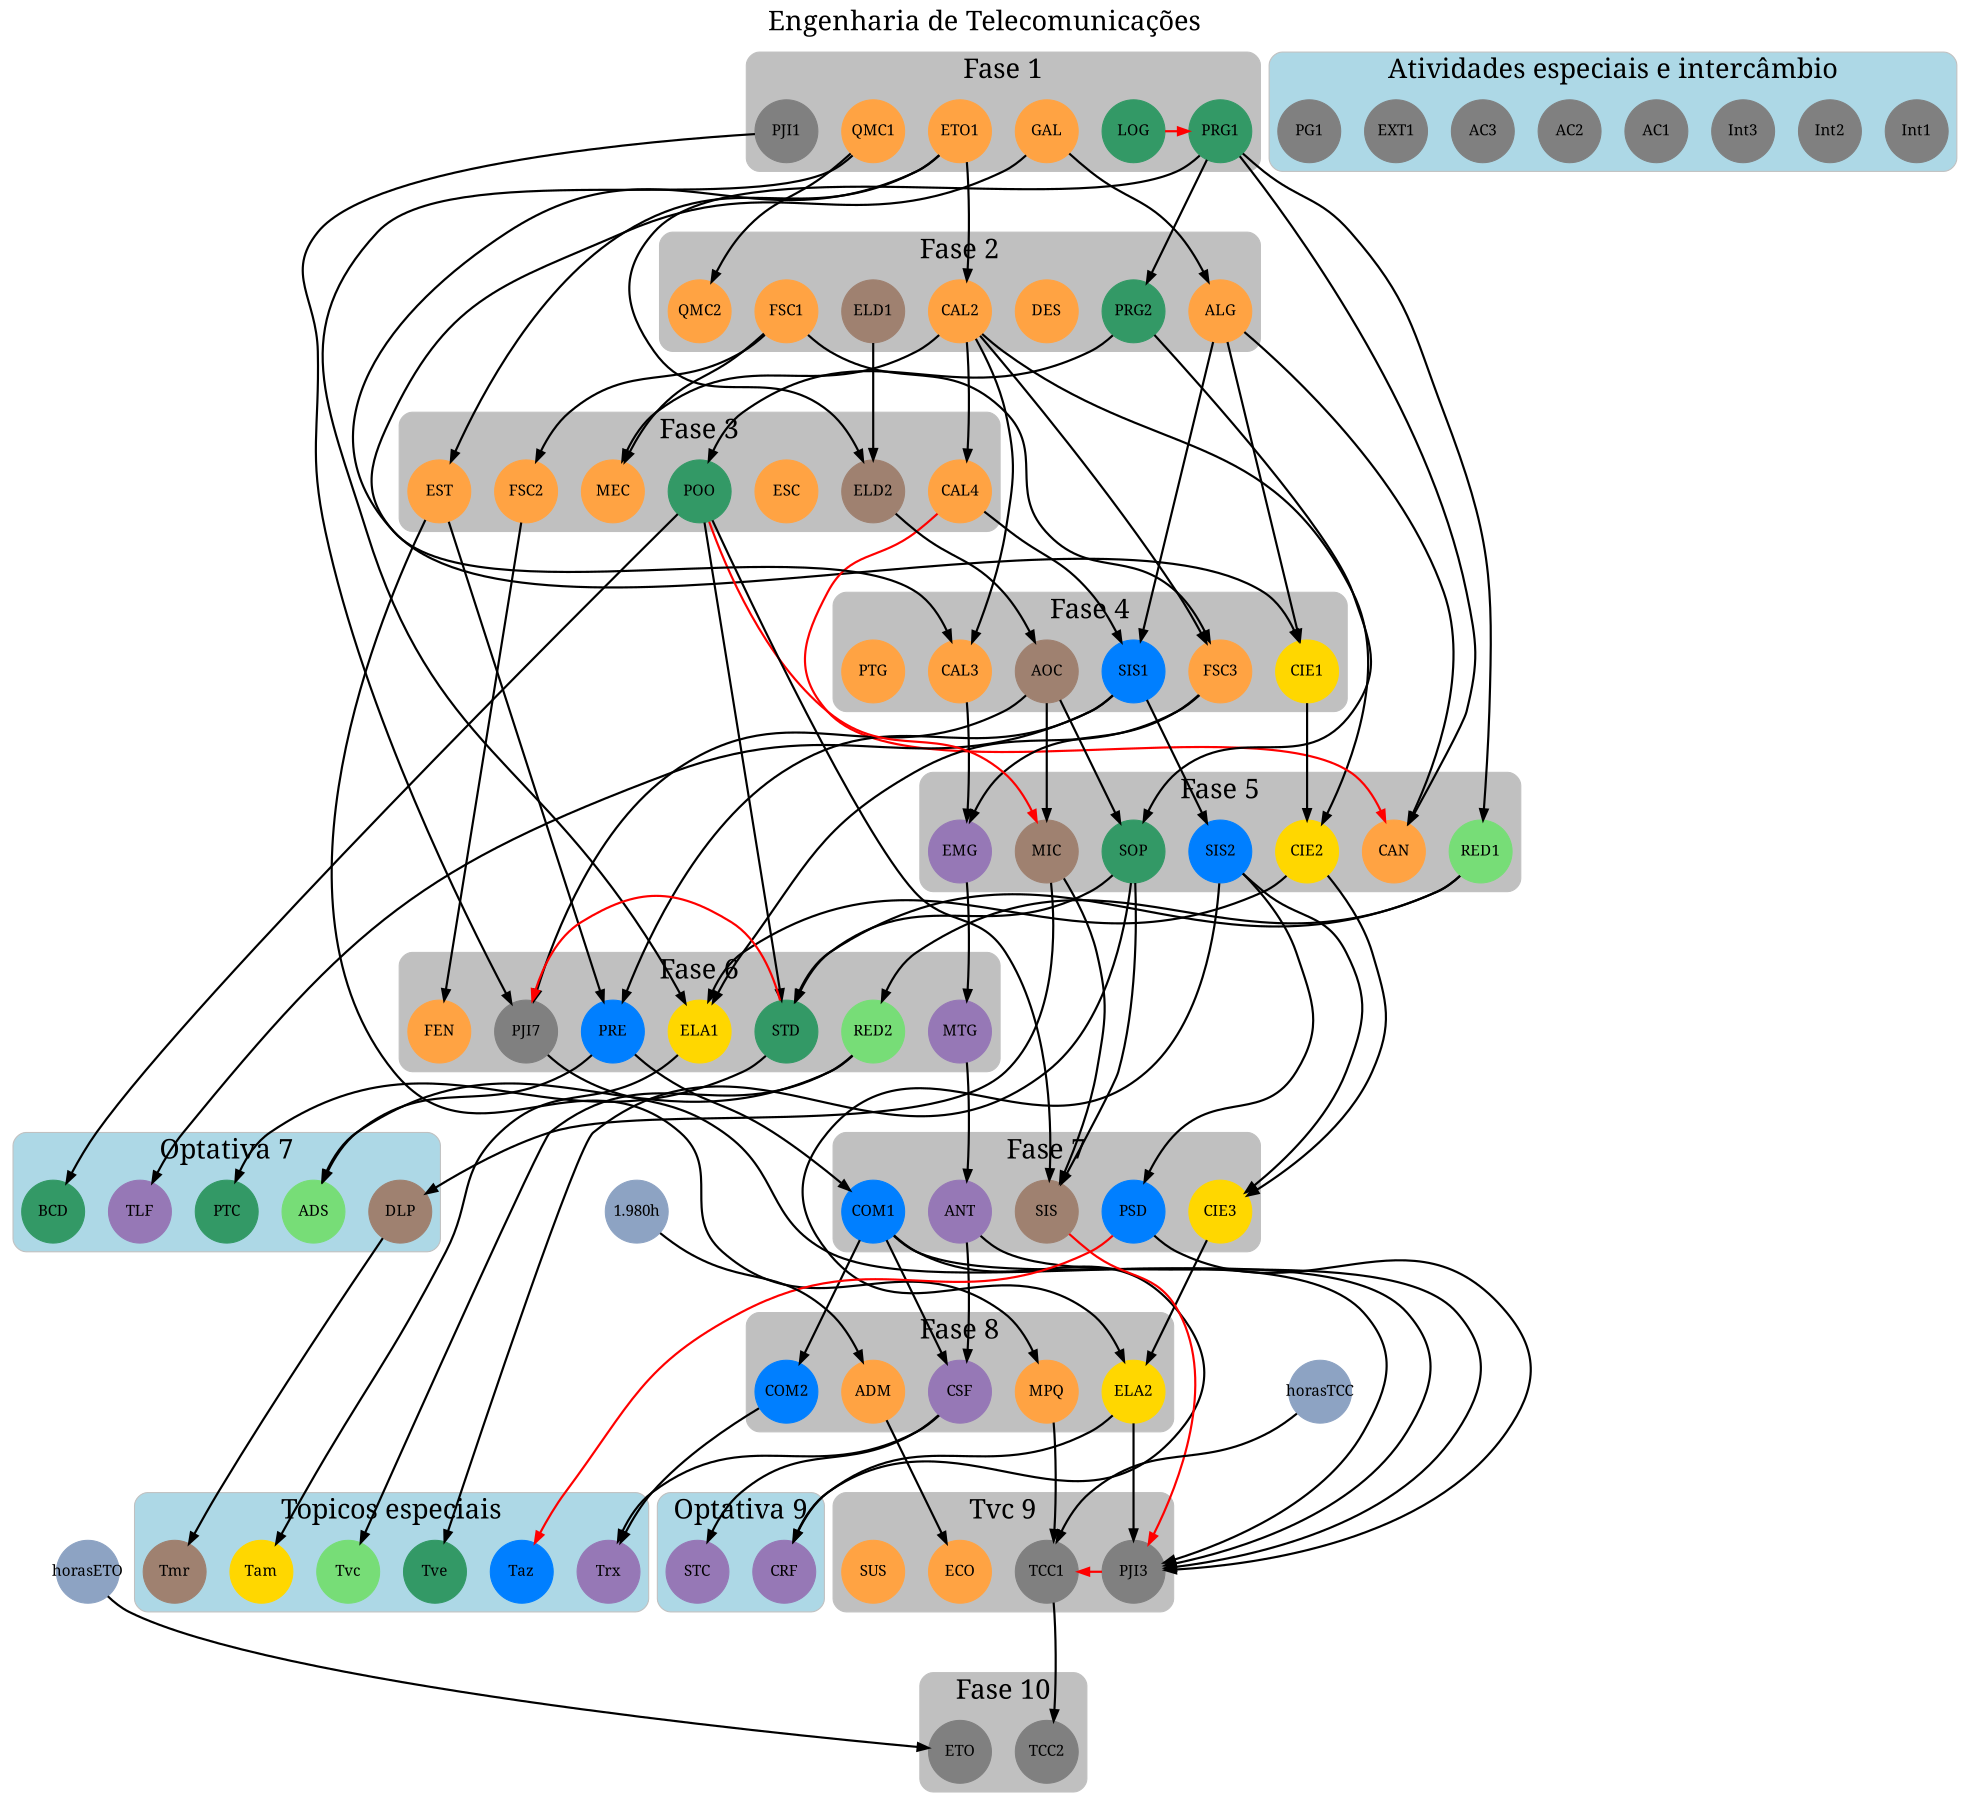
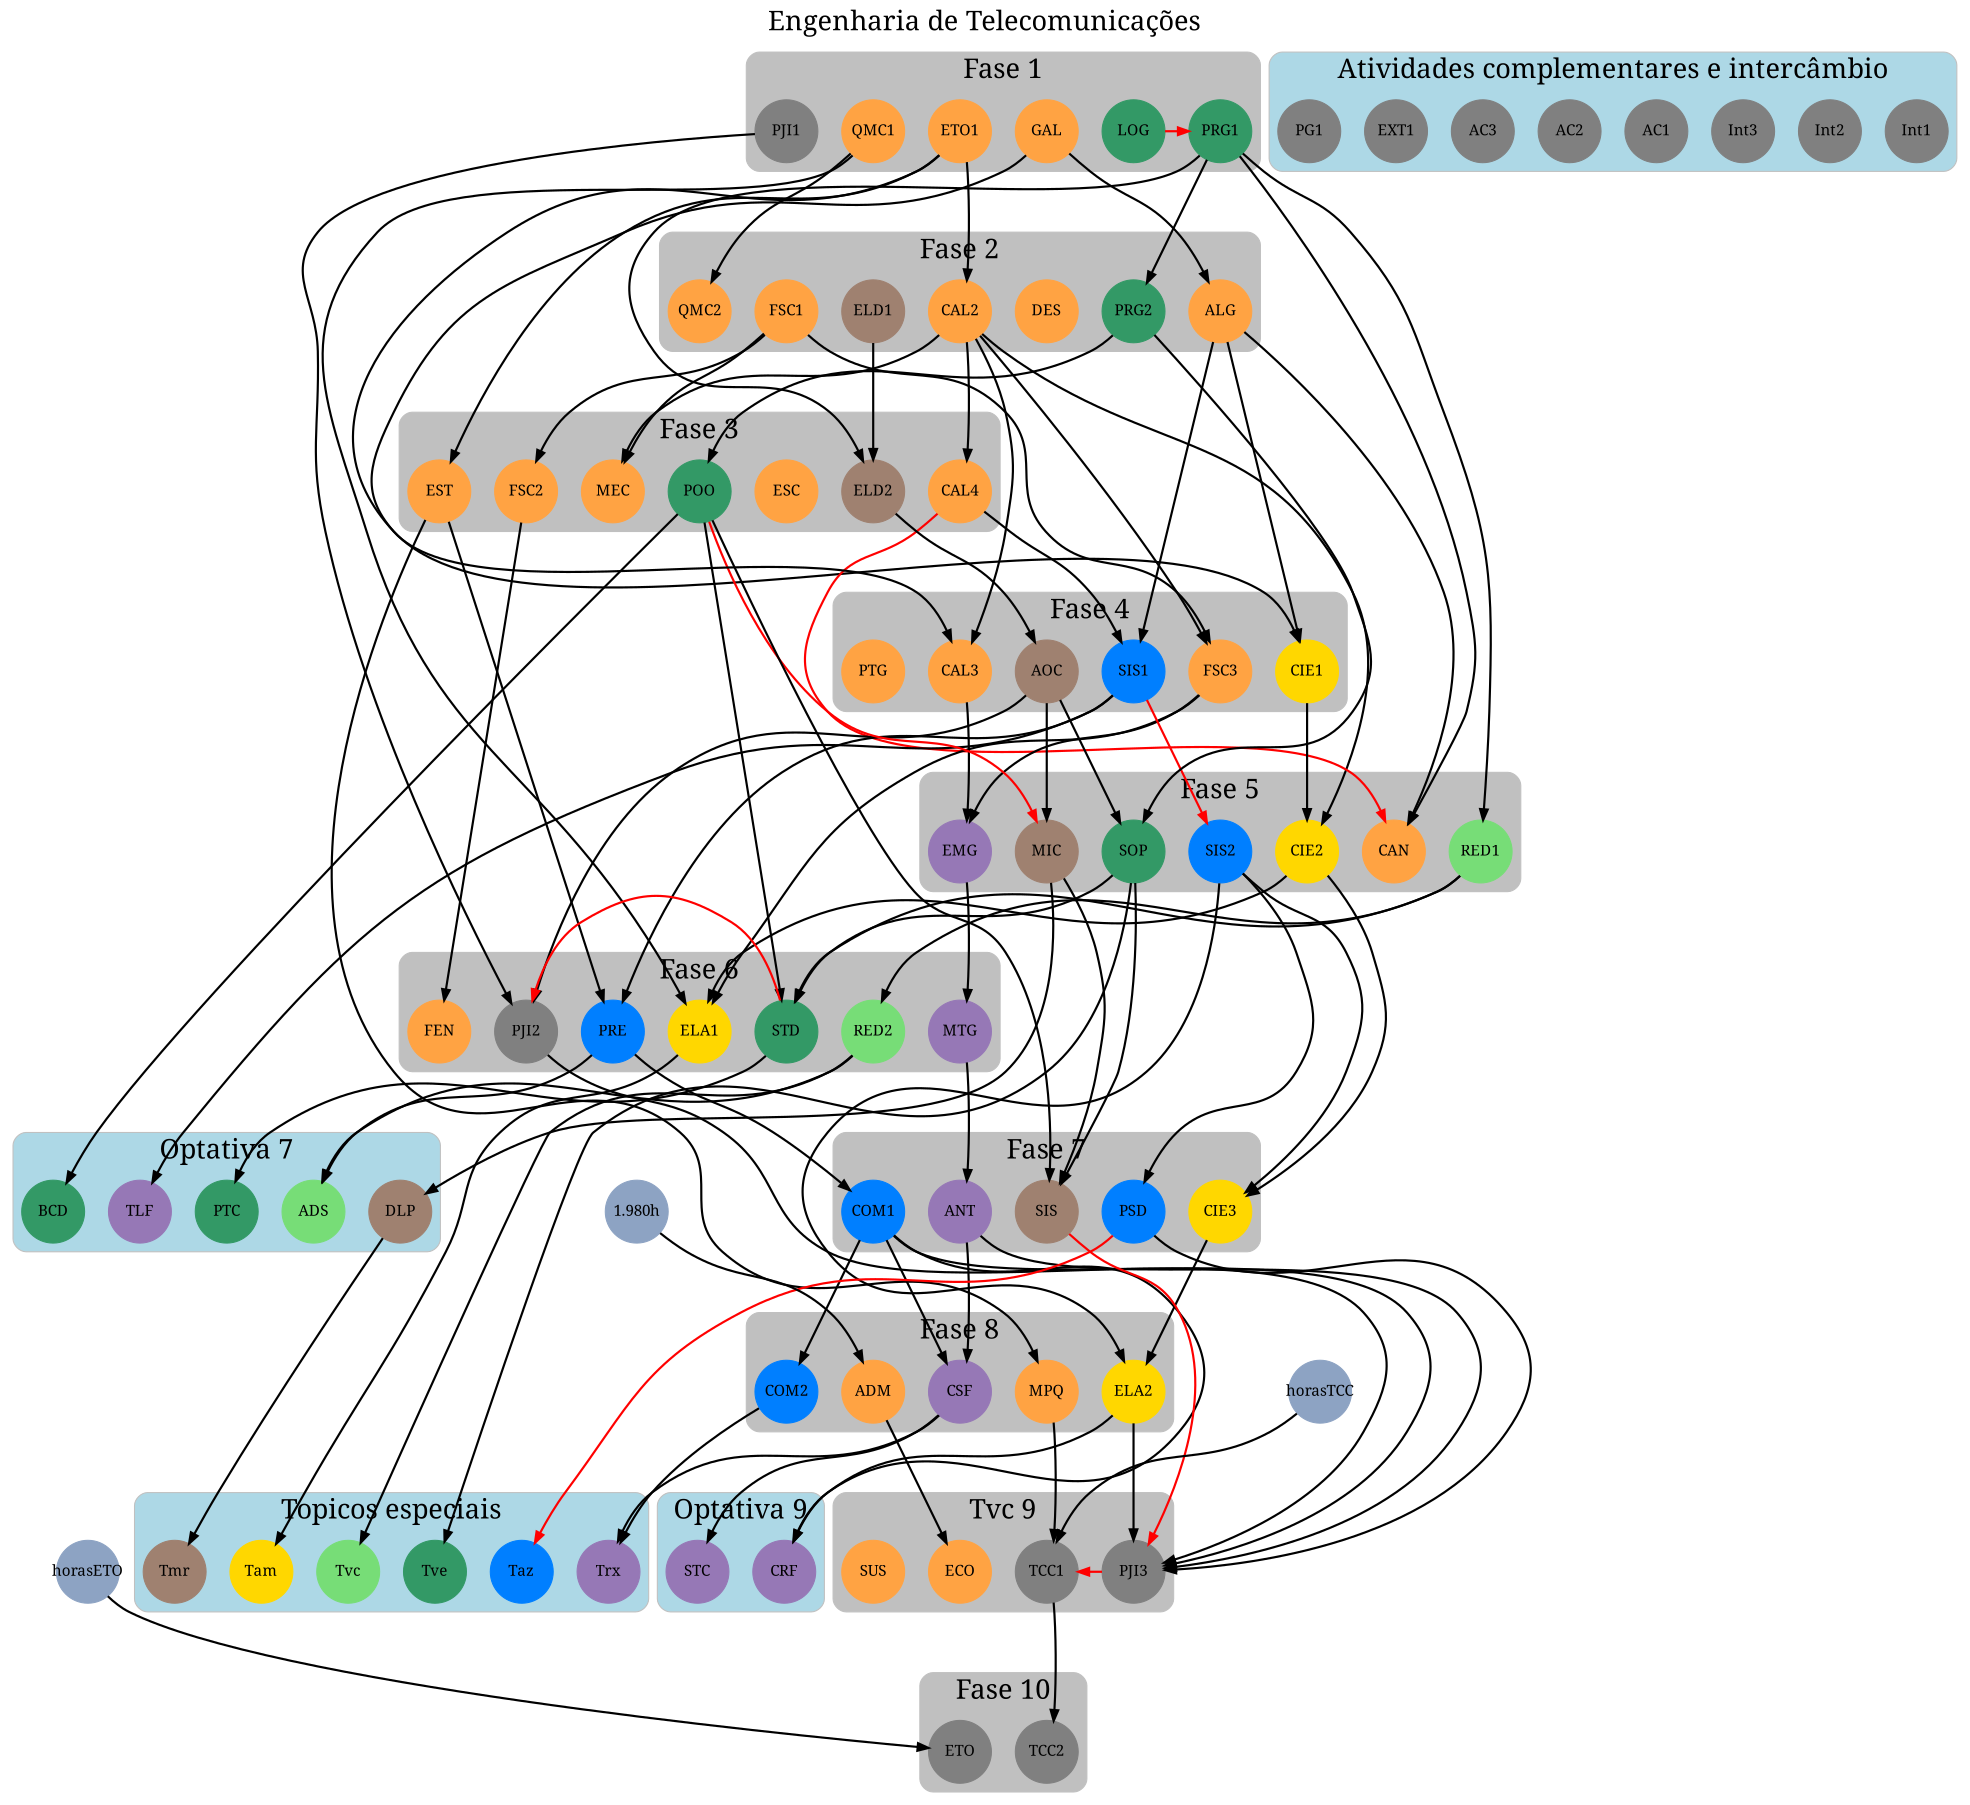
  digraph {
    fontcolor="#000000"
    fontname="Noto Serif"
    fontsize=25
    label="Engenharia de Telecomunicações"
    labelloc=t
    nodesep=0.3
    ranksep=1.5
    node [ch=80 color="#FFA343" fixedsize=true fontname="Noto Serif" labelloc=c shape=circle style=filled]
    edge [color="#000000" fontname="Noto Serif" penwidth=2]
    MPQ [ch=40 width=.8]
    TCC1 [ch=40 color="#808080" width=.8]
    TCC2 [ch=100 color="#808080" width=.8]
    n4 [ch=120 label=ETO1 width=.8]
    CAL2 [width=.8]
    CAL4 [ch=40 width=.8]
    CAL3 [width=.8]
    ANT [color="#9678B6" width=.8]
    CSF [ch=60 color="#9678B6" width=.8]
    EMG [color="#9678B6" width=.8]
    MTG [color="#9678B6" width=.8]
    CIE1 [color="#FFD700" width=.8]
    FSC3 [width=.8]
    SIS1 [ch=60 color="#007FFF" width=.8]
    AOC [color="#9F8170" width=.8]
    PTG [ch=40 width=.8]
    EST [ch=60 width=.8]
    ESC [ch=40 width=.8]
    FSC2 [width=.8]
    MEC [ch=40 width=.8]
    ELD2 [color="#9F8170" width=.8]
    POO [color="#339966" width=.8]
    QMC1 [ch=60 width=.8]
    PJI1 [ch=40 color="#808080" width=.8]
    GAL [ch=60 width=.8]
    PRG1 [color="#339966" width=.8]
    LOG [ch=40 color="#339966" width=.8]
    ALG [ch=60 width=.8]
    DES [ch=40 width=.8]
    FSC1 [width=.8]
    QMC2 [ch=40 width=.8]
    ELD1 [color="#9F8170" width=.8]
    PRG2 [color="#339966" width=.8]
    CIE2 [ch=60 color="#FFD700" width=.8]
    SIS2 [ch=60 color="#007FFF" width=.8]
    CAN [ch=40 width=.8]
    MIC [color="#9F8170" width=.8]
    SOP [color="#339966" width=.8]
    RED1 [color="#77DD77" width=.8]
    ELA1 [color="#FFD700" width=.8]
    PRE [color="#007FFF" width=.8]
-   PJI2 [ch=40 color="#808080" width=.8 label=PJI7]
+   PJI2 [ch=40 color="#808080" width=.8]
    STD [ch=60 color="#339966" width=.8]
    FEN [ch=40 width=.8]
    RED2 [color="#77DD77" width=.8]
    CIE3 [ch=60 color="#FFD700" width=.8]
    COM1 [ch=100 color="#007FFF" width=.8]
    PSD [ch=60 color="#007FFF" width=.8]
    n49 [color="#9F8170" label=SIS width=.8]
    ELA2 [color="#FFD700" width=.8]
    COM2 [color="#007FFF" width=.8]
    ADM [ch=40 width=.8]
    PJI3 [ch=40 color="#808080" width=.8]
    ECO [ch=40 width=.8]
    SUS [ch=40 width=.8]
    ETO [ch=160 color="#808080" width=.8]
    DLP [ch=40 color="#9F8170" width=.8]
    TLF [ch=60 color="#9678B6" width=.8]
    ADS [ch=40 color="#77DD77" width=.8]
    BCD [ch=60 color="#339966" width=.8]
    PTC [ch=40 color="#339966" width=.8]
    CRF [ch=60 color="#9678B6" width=.8]
    STC [ch=60 color="#9678B6" width=.8]
    Tvc [ch=40 color="#77DD77" width=.8]
    Taz [ch=40 color="#007FFF" width=.8]
    Trx [ch=40 color="#9678B6" width=.8]
    Tmr [ch=40 color="#9F8170" width=.8]
    Tam [ch=40 color="#FFD700" width=.8]
    Tve [ch=40 color="#339966" width=.8]
    Int1 [ch=60 color="#808080" width=.8]
    Int2 [color="#808080" width=.8]
    Int3 [ch=100 color="#808080" width=.8]
    AC1 [ch=60 color="#808080" width=.8]
    AC2 [color="#808080" width=.8]
    AC3 [ch=100 color="#808080" width=.8]
    EXT1 [color="#808080" width=.8]
    PG1 [color="#808080" width=.8]
    n78 [color="#8da3c3" label=horasETO width=.8 ch=""]
    n79 [color="#8da3c3" label=horasTCC width=.8 ch=""]
    n80 [color="#8da3c3" label="1.980h" width=.8 ch=""]
    subgraph sub_1 {
      MPQ
      TCC1
      TCC2
    }
    subgraph sub_2 {
      n4
      CAL2
      CAL4
      CAL3
      ANT
      CSF
      EMG
      MTG
    }
    subgraph cluster_3 {
      bgcolor=grey
      color=grey
      label="Fase 4"
      style=rounded
      CAL3
      CIE1
      FSC3
      SIS1
      AOC
      PTG
    }
    subgraph cluster_4 {
      bgcolor=grey
      color=grey
      label="Fase 3"
      style=rounded
      CAL4
      EST
      ESC
      FSC2
      MEC
      ELD2
      POO
    }
    subgraph cluster_5 {
      bgcolor=grey
      color=grey
      label="Fase 1"
      style=rounded
      n4
      QMC1
      PJI1
      GAL
      PRG1
      LOG
    }
    subgraph cluster_6 {
      bgcolor=grey
      color=grey
      label="Fase 2"
      style=rounded
      CAL2
      ALG
      DES
      FSC1
      QMC2
      ELD1
      PRG2
    }
    subgraph cluster_7 {
      bgcolor=grey
      color=grey
      label="Fase 5"
      style=rounded
      EMG
      CIE2
      SIS2
      CAN
      MIC
      SOP
      RED1
    }
    subgraph cluster_8 {
      bgcolor=grey
      color=grey
      label="Fase 6"
      style=rounded
      MTG
      ELA1
      PRE
      PJI2
      STD
      FEN
      RED2
    }
    subgraph cluster_9 {
      bgcolor=grey
      color=grey
      label="Fase 7"
      style=rounded
      ANT
      CIE3
      COM1
      PSD
      n49
    }
    subgraph cluster_10 {
      bgcolor=grey
      color=grey
      label="Fase 8"
      style=rounded
      MPQ
      CSF
      ELA2
      COM2
      ADM
    }
    subgraph cluster_11 {
      bgcolor=grey
      color=grey
      label="Tvc 9"
      style=rounded
      TCC1
      PJI3
      ECO
      SUS
    }
    subgraph cluster_12 {
      bgcolor=grey
      color=grey
      label="Fase 10"
      style=rounded
      TCC2
      ETO
    }
    subgraph cluster_13 {
      bgcolor=lightblue
      color=grey
      label="Optativa 6"
      style=rounded
    }
    subgraph cluster_14 {
      bgcolor=lightblue
      color=grey
      label="Optativa 7"
      style=rounded
      DLP
      TLF
      ADS
      BCD
      PTC
    }
    subgraph cluster_15 {
      bgcolor=lightblue
      color=grey
      label="Optativa 8"
      style=rounded
    }
    subgraph cluster_16 {
      bgcolor=lightblue
      color=grey
      label="Optativa 9"
      style=rounded
      CRF
      STC
    }
    subgraph cluster_17 {
      bgcolor=lightblue
      color=grey
      label="Topicos especiais"
      style=rounded
      Tvc
      Taz
      Trx
      Tmr
      Tam
      Tve
    }
    subgraph cluster_18 {
      bgcolor=lightblue
      color=grey
-     label="Atividades especiais e intercâmbio"
+     label="Atividades complementares e intercâmbio"
      style=rounded
      Int1
      Int2
      Int3
      AC1
      AC2
      AC3
      EXT1
      PG1
    }
    MPQ -> TCC1 [style=invis weight=100]
    MPQ -> TCC1
    TCC1 -> TCC2 [style=invis weight=100]
    TCC1 -> TCC2
    n4 -> CAL2 [style=invis weight=100]
    n4 -> CAL2
    n4 -> CIE1
    n4 -> EST
    CAL2 -> CAL4 [style=invis weight=100]
    CAL2 -> CAL4
    CAL2 -> CAL3
    CAL2 -> FSC3
    CAL2 -> MEC
    CAL2 -> CIE2
    CAL4 -> CAL3 [style=invis weight=100]
    CAL4 -> SIS1
    CAL4 -> CAN [color="#FF0000" constraint=false]
    CAL3 -> EMG [style=invis weight=100]
    CAL3 -> EMG
    ANT -> CSF [style=invis weight=100]
    ANT -> CSF
    ANT -> PJI3
    CSF -> STC
    CSF -> Trx
    EMG -> MTG [style=invis weight=100]
    EMG -> MTG
    MTG -> ANT [style=invis weight=100]
    MTG -> ANT
    CIE1 -> CIE2
    FSC3 -> EMG
    FSC3 -> ELA1
-   SIS1 -> SIS2
+   SIS1 -> SIS2 [color="#FF0000"]
    SIS1 -> PRE
    SIS1 -> TLF
    AOC -> MIC
    AOC -> SOP
    AOC -> PJI2
    EST -> MPQ
    EST -> PRE
    FSC2 -> FEN
    ELD2 -> AOC
    POO -> MIC [color="#FF0000" constraint=false]
    POO -> STD
    POO -> n49
    POO -> BCD
    QMC1 -> QMC2
    QMC1 -> ELA1
    PJI1 -> PJI2
    GAL -> CAL3
    GAL -> ALG
    PRG1 -> ELD2
    PRG1 -> PRG2
    PRG1 -> CAN
    PRG1 -> RED1
    LOG -> PRG1 [color="#FF0000" constraint=false]
    ALG -> CIE1
    ALG -> SIS1
    ALG -> CAN
    FSC1 -> FSC3
    FSC1 -> FSC2
    FSC1 -> MEC
    ELD1 -> ELD2
    PRG2 -> POO
    PRG2 -> SOP
    CIE2 -> ELA1
    CIE2 -> CIE3
    SIS2 -> CIE3
    SIS2 -> PSD
    SIS2 -> ELA2
    MIC -> n49
    MIC -> DLP
    SOP -> STD
    SOP -> n49
    SOP -> Tve
    RED1 -> STD
    RED1 -> RED2
    ELA1 -> Tam
    PRE -> COM1
    PRE -> ADS
    PJI2 -> PJI3
    STD -> PJI2 [color="#FF0000" constraint=false]
    STD -> PTC
    RED2 -> ADS
    RED2 -> Tvc
    CIE3 -> ELA2
    COM1 -> CSF
    COM1 -> COM2
    COM1 -> PJI3
    COM1 -> CRF
    PSD -> PJI3
    PSD -> Taz [color="#FF0000"]
    n49 -> PJI3 [color="#FF0000" constraint=false]
    ELA2 -> PJI3
    ELA2 -> CRF
    COM2 -> Trx
    ADM -> ECO
    PJI3 -> TCC1 [color="#FF0000" constraint=false]
    DLP -> Tmr
    n78 -> ETO
    n79 -> TCC1
    n80 -> ADM
  }
